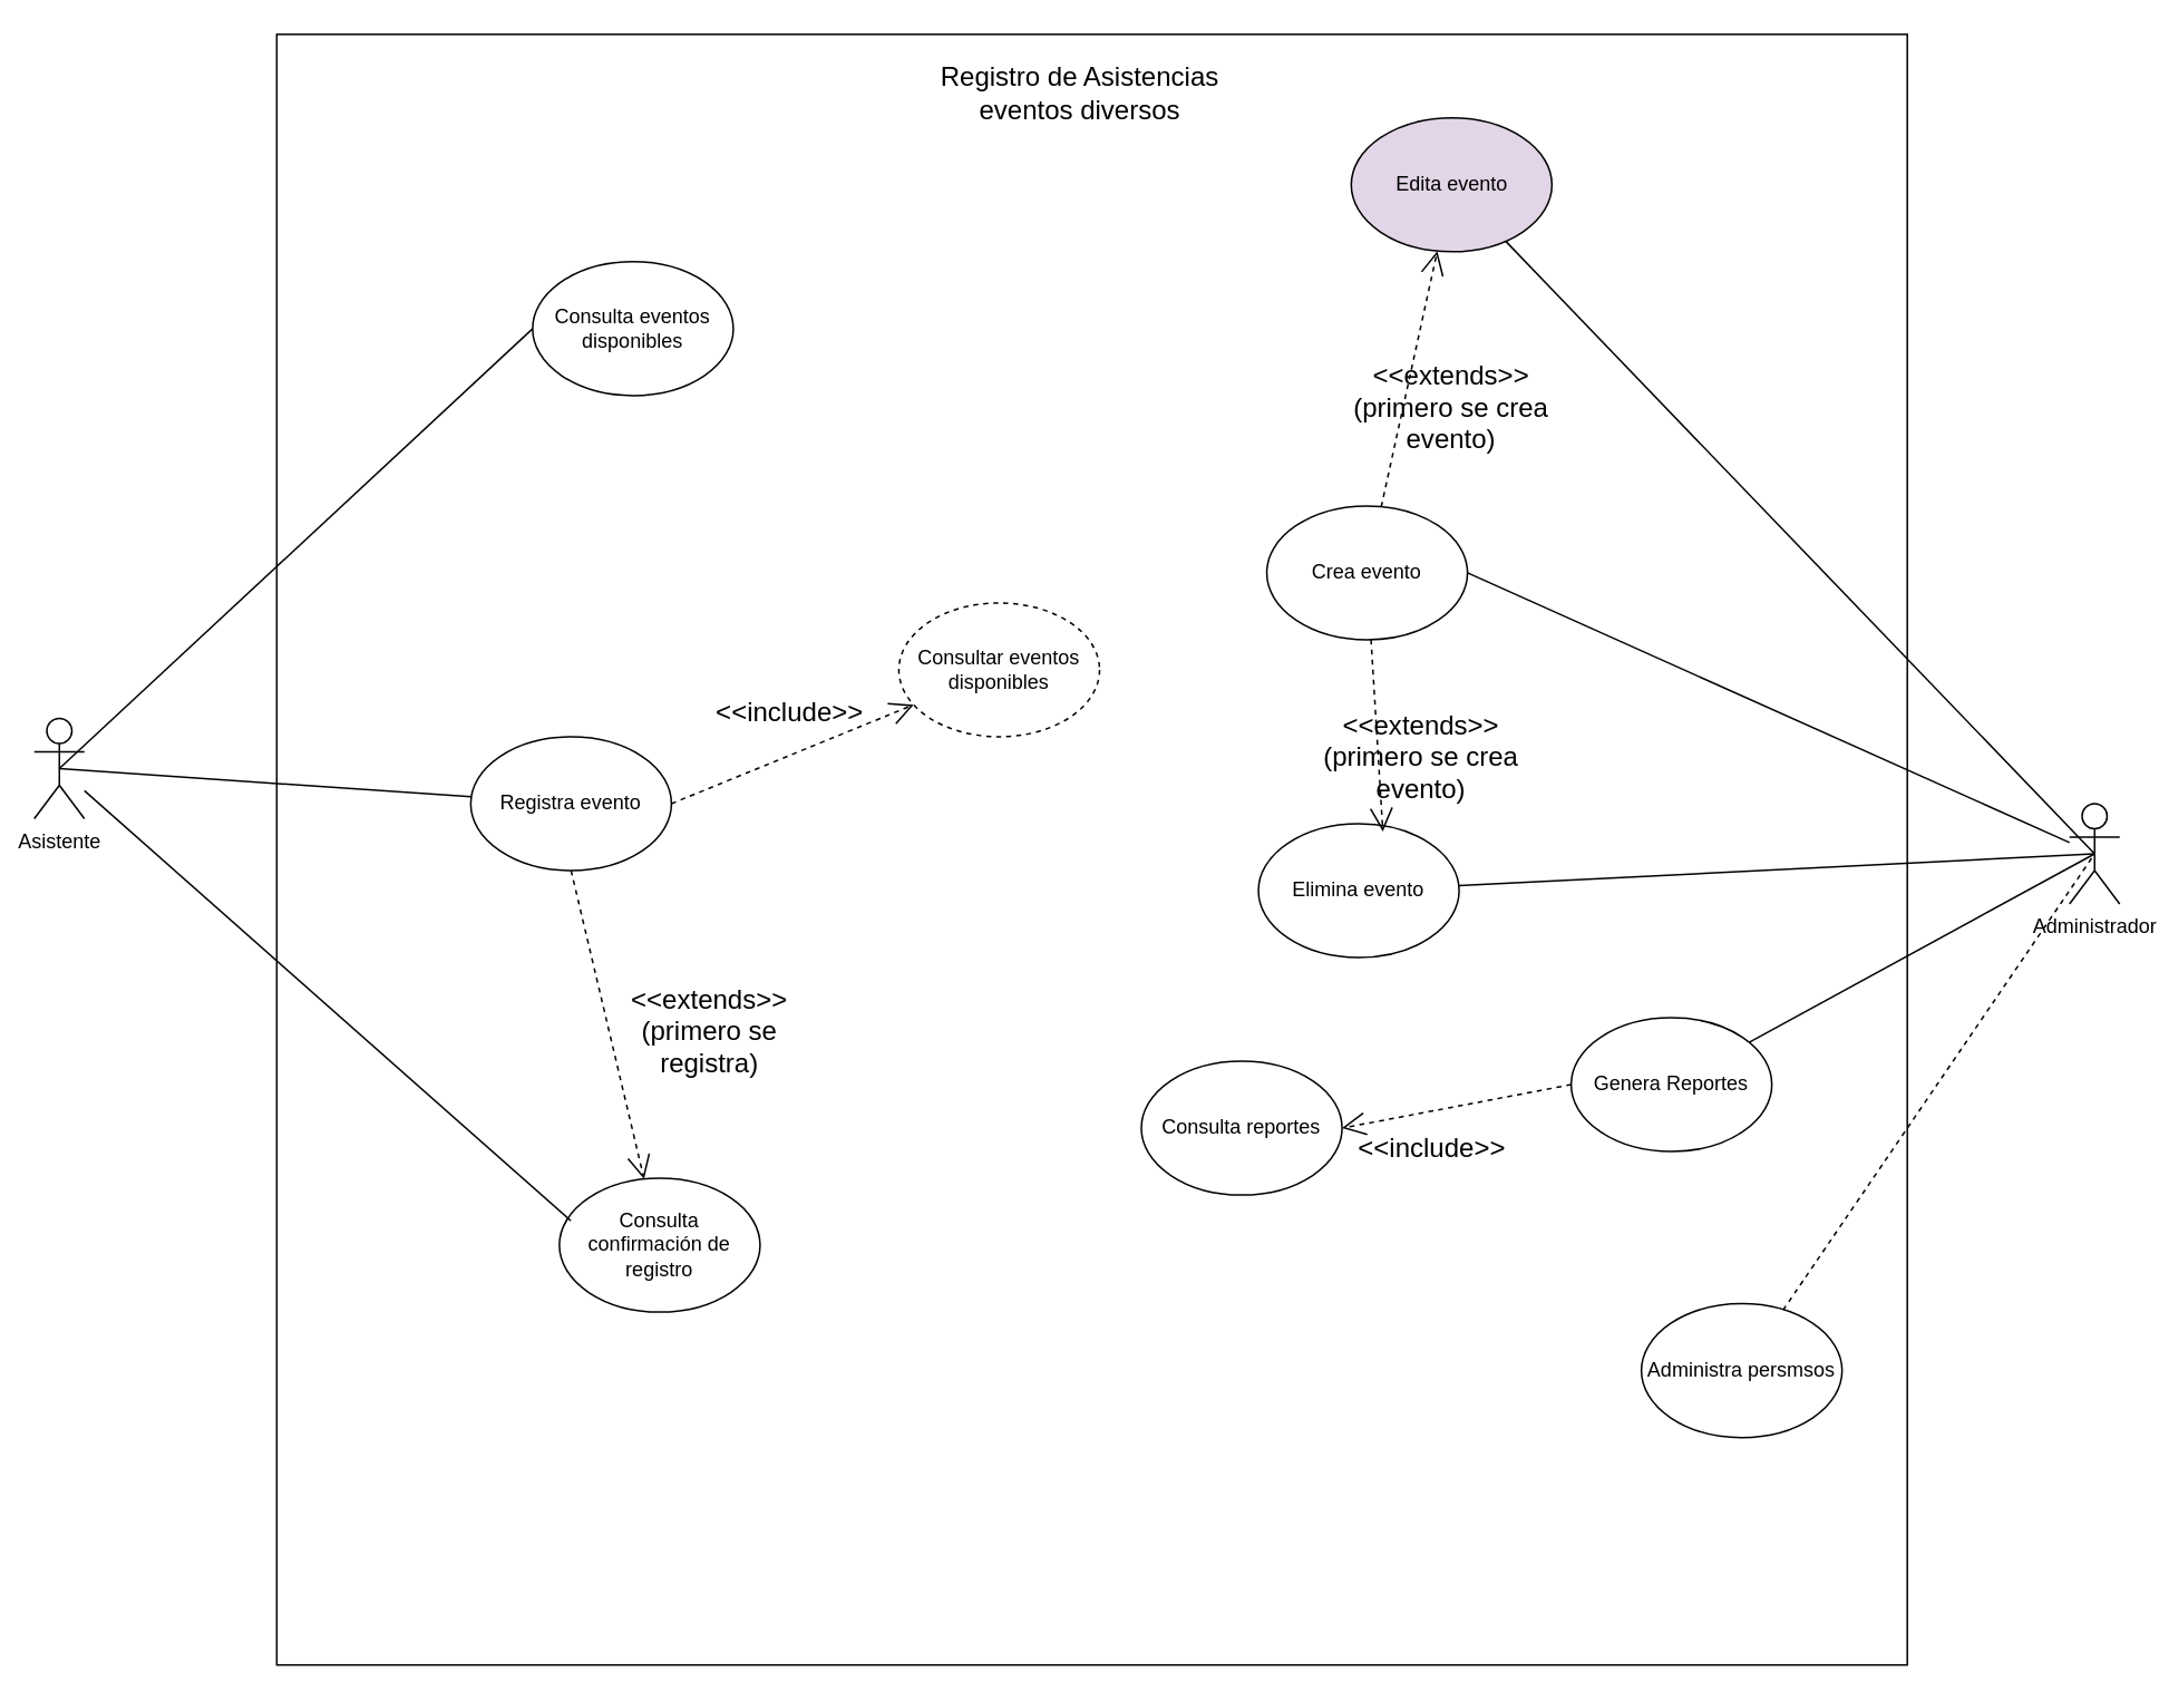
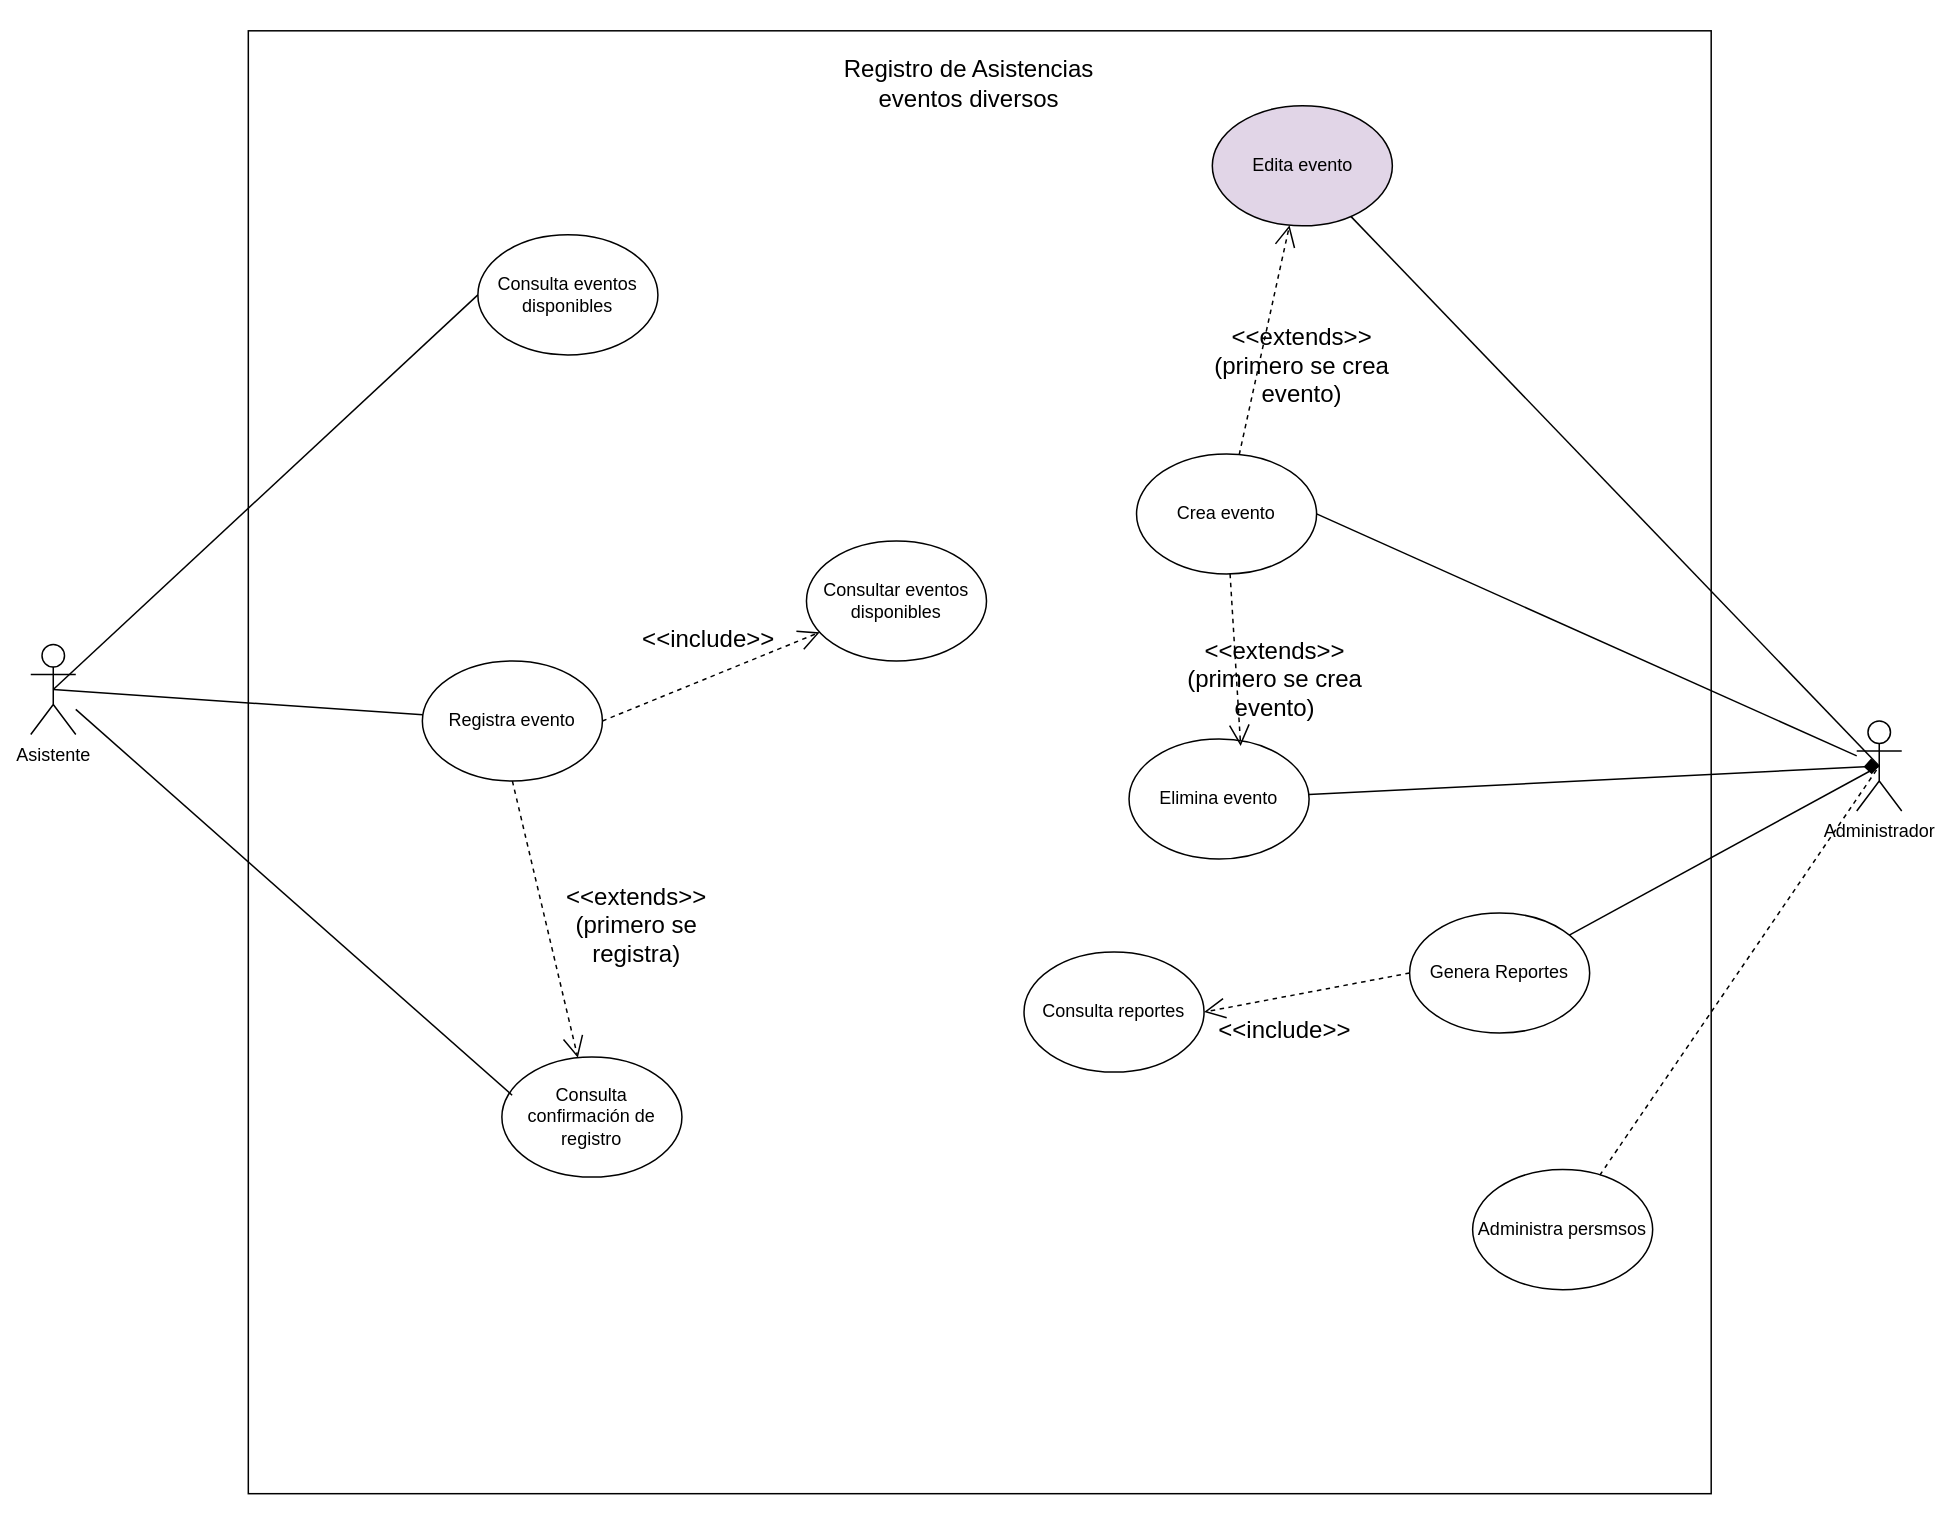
  <mxCell id="0" />
  <mxCell id="1" parent="0" />
  <mxCell id="2" value="" style="whiteSpace=wrap;html=1;aspect=fixed;" vertex="1" parent="1"><mxGeometry x="165" y="20" width="975" height="975" as="geometry" /></mxCell>
  <mxCell id="3" value="Asistente" style="shape=umlActor;verticalLabelPosition=bottom;verticalAlign=top;html=1;outlineConnect=0;" vertex="1" parent="1"><mxGeometry x="20" y="429" width="30" height="60" as="geometry" /></mxCell>
  <mxCell id="4" value="Administrador" style="shape=umlActor;verticalLabelPosition=bottom;verticalAlign=top;html=1;outlineConnect=0;" vertex="1" parent="1"><mxGeometry x="1237" y="480" width="30" height="60" as="geometry" /></mxCell>
  <mxCell id="5" value="Registra evento" style="ellipse;whiteSpace=wrap;html=1;" vertex="1" parent="1"><mxGeometry x="281" y="440" width="120" height="80" as="geometry" /></mxCell>
  <mxCell id="6" value="Registro de Asistencias eventos diversos" style="text;html=1;align=center;verticalAlign=middle;whiteSpace=wrap;rounded=0;fontSize=16;" vertex="1" parent="1"><mxGeometry x="543" y="40" width="205" height="30" as="geometry" /></mxCell>
  <mxCell id="7" value="Consulta confirmación de registro" style="ellipse;whiteSpace=wrap;html=1;" vertex="1" parent="1"><mxGeometry x="334" y="704" width="120" height="80" as="geometry" /></mxCell>
  <mxCell id="8" value="Consulta eventos disponibles" style="ellipse;whiteSpace=wrap;html=1;" vertex="1" parent="1"><mxGeometry x="318" y="156" width="120" height="80" as="geometry" /></mxCell>
  <mxCell id="9" value="Crea evento" style="ellipse;whiteSpace=wrap;html=1;" vertex="1" parent="1"><mxGeometry x="757" y="302" width="120" height="80" as="geometry" /></mxCell>
  <mxCell id="10" value="Elimina evento" style="ellipse;whiteSpace=wrap;html=1;" vertex="1" parent="1"><mxGeometry x="752" y="492" width="120" height="80" as="geometry" /></mxCell>
  <mxCell id="11" value="Edita evento" style="ellipse;whiteSpace=wrap;html=1;fillColor=#e1d5e7;" vertex="1" parent="1"><mxGeometry x="807.5" y="70" width="120" height="80" as="geometry" /></mxCell>
  <mxCell id="12" value="Consulta reportes" style="ellipse;whiteSpace=wrap;html=1;" vertex="1" parent="1"><mxGeometry x="682" y="634" width="120" height="80" as="geometry" /></mxCell>
  <mxCell id="13" value="Genera Reportes" style="ellipse;whiteSpace=wrap;html=1;" vertex="1" parent="1"><mxGeometry x="939" y="608" width="120" height="80" as="geometry" /></mxCell>
  <mxCell id="14" value="Administra persmsos" style="ellipse;whiteSpace=wrap;html=1;" vertex="1" parent="1"><mxGeometry x="981" y="779" width="120" height="80" as="geometry" /></mxCell>
  <mxCell id="15" value="" style="endArrow=none;html=1;rounded=0;fontSize=12;startSize=8;endSize=8;curved=1;exitX=1;exitY=0.5;exitDx=0;exitDy=0;" edge="1" parent="1" source="9" target="4"><mxGeometry width="50" height="50" relative="1" as="geometry"><mxPoint x="1039" y="577" as="sourcePoint" /><mxPoint x="1089" y="527" as="targetPoint" /></mxGeometry></mxCell>
  <mxCell id="16" value="" style="endArrow=none;html=1;rounded=0;fontSize=12;startSize=8;endSize=8;curved=1;entryX=0.5;entryY=0.5;entryDx=0;entryDy=0;entryPerimeter=0;" edge="1" parent="1" source="11" target="4"><mxGeometry width="50" height="50" relative="1" as="geometry"><mxPoint x="1090" y="600" as="sourcePoint" /><mxPoint x="1208" y="505" as="targetPoint" /></mxGeometry></mxCell>
  <mxCell id="17" value="" style="endArrow=open;endSize=12;dashed=1;html=1;rounded=0;fontSize=12;curved=1;" edge="1" parent="1" source="9" target="11"><mxGeometry width="160" relative="1" as="geometry"><mxPoint x="740" y="581" as="sourcePoint" /><mxPoint x="900" y="581" as="targetPoint" /></mxGeometry></mxCell>
  <mxCell id="18" value="&lt;div&gt;&amp;lt;&amp;lt;extends&amp;gt;&amp;gt;&lt;/div&gt;&lt;div&gt;(primero se crea&lt;/div&gt;&lt;div&gt;evento)&lt;br&gt;&lt;/div&gt;" style="text;html=1;align=center;verticalAlign=middle;whiteSpace=wrap;rounded=0;fontSize=16;" vertex="1" parent="1"><mxGeometry x="761" y="228" width="213" height="30" as="geometry" /></mxCell>
- <mxCell id="19" value="" style="endArrow=none;html=1;rounded=0;fontSize=12;startSize=8;endSize=8;curved=1;entryX=0.5;entryY=0.5;entryDx=0;entryDy=0;entryPerimeter=0;" edge="1" parent="1" source="10" target="4"><mxGeometry width="50" height="50" relative="1" as="geometry"><mxPoint x="741" y="606" as="sourcePoint" /><mxPoint x="791" y="556" as="targetPoint" /></mxGeometry></mxCell>
+ <mxCell id="19" value="" style="endArrow=diamond;html=1;rounded=0;fontSize=12;startSize=8;endSize=8;curved=1;entryX=0.5;entryY=0.5;entryDx=0;entryDy=0;entryPerimeter=0;" edge="1" parent="1" source="10" target="4"><mxGeometry width="50" height="50" relative="1" as="geometry"><mxPoint x="741" y="606" as="sourcePoint" /><mxPoint x="791" y="556" as="targetPoint" /></mxGeometry></mxCell>
  <mxCell id="20" value="" style="endArrow=open;endSize=12;dashed=1;html=1;rounded=0;fontSize=12;curved=1;entryX=0.62;entryY=0.059;entryDx=0;entryDy=0;entryPerimeter=0;" edge="1" parent="1" source="9" target="10"><mxGeometry width="160" relative="1" as="geometry"><mxPoint x="686" y="581" as="sourcePoint" /><mxPoint x="842" y="482" as="targetPoint" /></mxGeometry></mxCell>
  <mxCell id="21" value="&lt;div&gt;&amp;lt;&amp;lt;extends&amp;gt;&amp;gt;&lt;/div&gt;&lt;div&gt;(primero se crea evento)&lt;br&gt;&lt;/div&gt;" style="text;html=1;align=center;verticalAlign=middle;whiteSpace=wrap;rounded=0;fontSize=16;" vertex="1" parent="1"><mxGeometry x="786" y="437" width="127" height="30" as="geometry" /></mxCell>
  <mxCell id="22" value="" style="endArrow=none;html=1;rounded=0;fontSize=12;startSize=8;endSize=8;curved=1;entryX=0.5;entryY=0.5;entryDx=0;entryDy=0;entryPerimeter=0;" edge="1" parent="1" source="13" target="4"><mxGeometry width="50" height="50" relative="1" as="geometry"><mxPoint x="835" y="606" as="sourcePoint" /><mxPoint x="885" y="556" as="targetPoint" /></mxGeometry></mxCell>
  <mxCell id="23" value="" style="endArrow=open;endSize=12;dashed=1;html=1;rounded=0;fontSize=12;curved=1;exitX=0;exitY=0.5;exitDx=0;exitDy=0;entryX=1;entryY=0.5;entryDx=0;entryDy=0;" edge="1" parent="1" source="13" target="12"><mxGeometry width="160" relative="1" as="geometry"><mxPoint x="899.5" y="657" as="sourcePoint" /><mxPoint x="1222" y="878" as="targetPoint" /></mxGeometry></mxCell>
  <mxCell id="24" value="&amp;lt;&amp;lt;include&amp;gt;&amp;gt;" style="text;html=1;align=center;verticalAlign=middle;whiteSpace=wrap;rounded=0;fontSize=16;" vertex="1" parent="1"><mxGeometry x="826" y="671" width="60" height="30" as="geometry" /></mxCell>
  <mxCell id="25" value="" style="endArrow=none;html=1;rounded=0;fontSize=12;startSize=8;endSize=8;curved=1;entryX=0.5;entryY=0.5;entryDx=0;entryDy=0;entryPerimeter=0;dashed=1;" edge="1" parent="1" source="14" target="4"><mxGeometry width="50" height="50" relative="1" as="geometry"><mxPoint x="835" y="651" as="sourcePoint" /><mxPoint x="885" y="601" as="targetPoint" /></mxGeometry></mxCell>
  <mxCell id="26" value="" style="endArrow=none;html=1;rounded=0;fontSize=12;startSize=8;endSize=8;curved=1;exitX=0.5;exitY=0.5;exitDx=0;exitDy=0;exitPerimeter=0;entryX=0;entryY=0.5;entryDx=0;entryDy=0;" edge="1" parent="1" source="3" target="8"><mxGeometry width="50" height="50" relative="1" as="geometry"><mxPoint x="325" y="726" as="sourcePoint" /><mxPoint x="375" y="676" as="targetPoint" /></mxGeometry></mxCell>
  <mxCell id="27" value="" style="endArrow=none;html=1;rounded=0;fontSize=12;startSize=8;endSize=8;curved=1;exitX=0.5;exitY=0.5;exitDx=0;exitDy=0;exitPerimeter=0;" edge="1" parent="1" source="3" target="5"><mxGeometry width="50" height="50" relative="1" as="geometry"><mxPoint x="325" y="726" as="sourcePoint" /><mxPoint x="375" y="676" as="targetPoint" /></mxGeometry></mxCell>
- <mxCell id="28" value="Consultar eventos disponibles" style="ellipse;whiteSpace=wrap;html=1;dashed=1;" vertex="1" parent="1"><mxGeometry x="537" y="360" width="120" height="80" as="geometry" /></mxCell>
+ <mxCell id="28" value="Consultar eventos disponibles" style="ellipse;whiteSpace=wrap;html=1;" vertex="1" parent="1"><mxGeometry x="537" y="360" width="120" height="80" as="geometry" /></mxCell>
  <mxCell id="29" value="" style="endArrow=open;endSize=12;dashed=1;html=1;rounded=0;fontSize=12;curved=1;exitX=1;exitY=0.5;exitDx=0;exitDy=0;" edge="1" parent="1" source="5" target="28"><mxGeometry x="-0.014" width="160" relative="1" as="geometry"><mxPoint x="270" y="701" as="sourcePoint" /><mxPoint x="430" y="701" as="targetPoint" /><mxPoint as="offset" /></mxGeometry></mxCell>
  <mxCell id="30" value="&amp;lt;&amp;lt;include&amp;gt;&amp;gt;" style="text;html=1;align=center;verticalAlign=middle;whiteSpace=wrap;rounded=0;fontSize=16;" vertex="1" parent="1"><mxGeometry x="442" y="410" width="60" height="30" as="geometry" /></mxCell>
  <mxCell id="31" value="" style="endArrow=none;html=1;rounded=0;fontSize=12;startSize=8;endSize=8;curved=1;entryX=0.057;entryY=0.318;entryDx=0;entryDy=0;entryPerimeter=0;" edge="1" parent="1" source="3" target="7"><mxGeometry width="50" height="50" relative="1" as="geometry"><mxPoint x="325" y="726" as="sourcePoint" /><mxPoint x="375" y="676" as="targetPoint" /></mxGeometry></mxCell>
  <mxCell id="32" value="" style="endArrow=open;endSize=12;dashed=1;html=1;rounded=0;fontSize=12;curved=1;exitX=0.5;exitY=1;exitDx=0;exitDy=0;" edge="1" parent="1" source="5" target="7"><mxGeometry width="160" relative="1" as="geometry"><mxPoint x="270" y="701" as="sourcePoint" /><mxPoint x="430" y="701" as="targetPoint" /></mxGeometry></mxCell>
  <mxCell id="33" value="&lt;div&gt;&amp;lt;&amp;lt;extends&amp;gt;&amp;gt;&lt;/div&gt;&lt;div&gt;(primero se registra)&lt;br&gt;&lt;/div&gt;" style="text;html=1;align=center;verticalAlign=middle;whiteSpace=wrap;rounded=0;fontSize=16;" vertex="1" parent="1"><mxGeometry x="353" y="601" width="142" height="30" as="geometry" /></mxCell>
